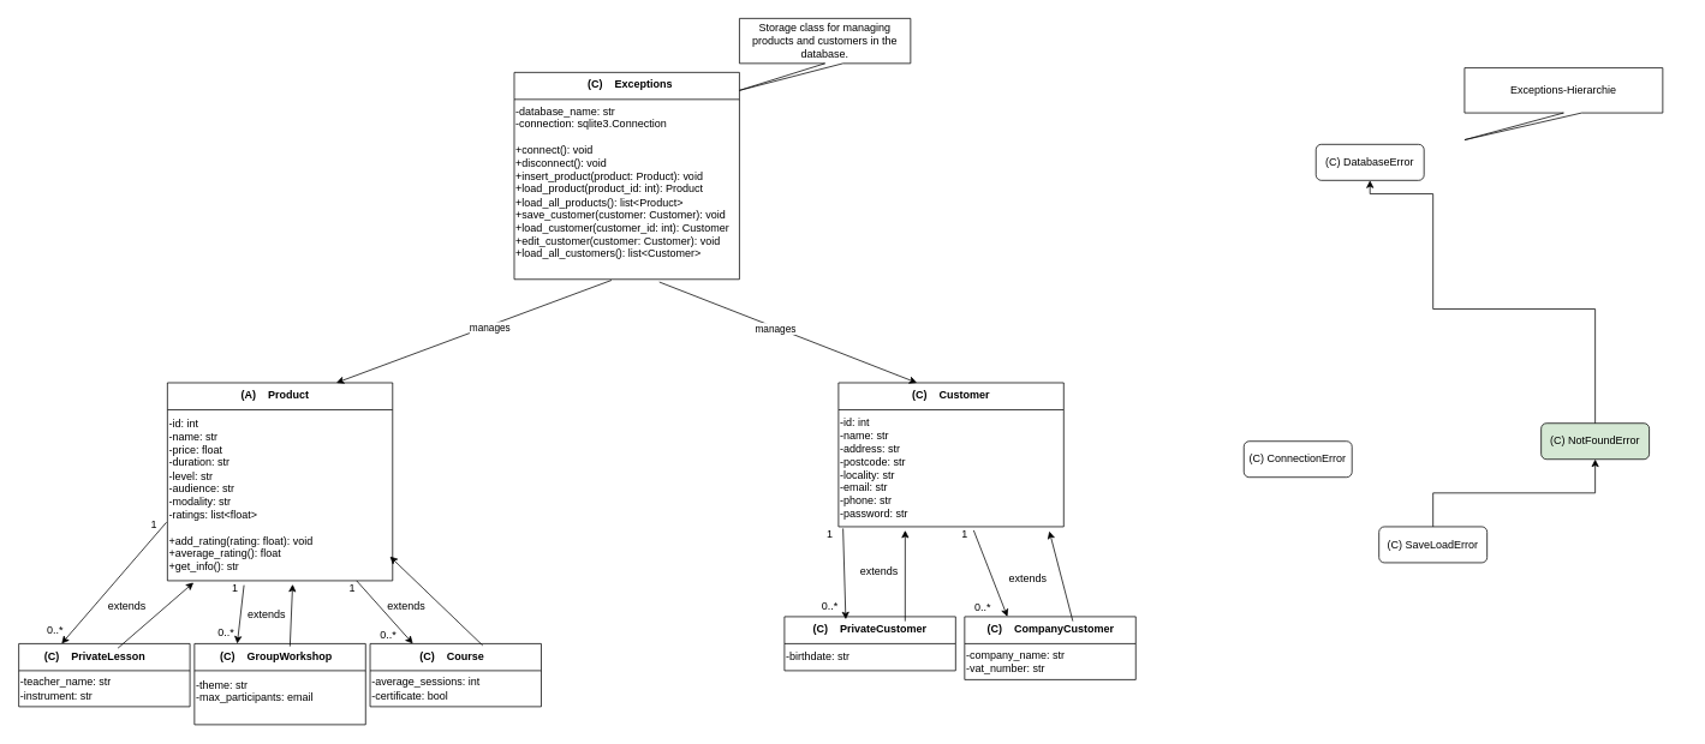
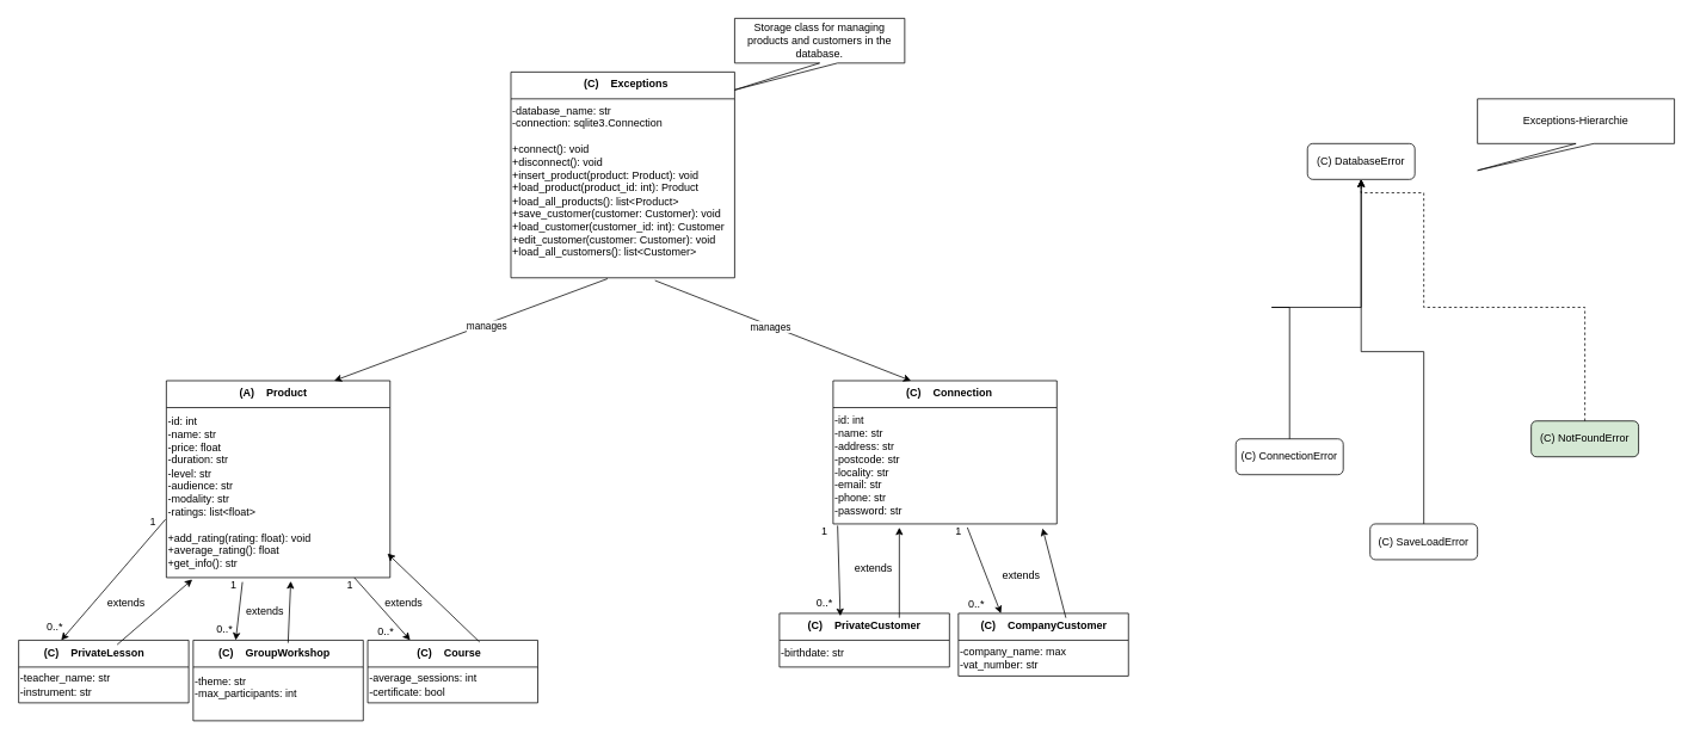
  <mxCell id="0" />
  <mxCell id="1" parent="0" />
  <mxCell id="2" value="                        (C)    Exceptions" style="swimlane;align=left;verticalAlign=top;childLayout=stackLayout;horizontal=1;startSize=30;horizontalStack=0;resizeParent=1;resizeParentMax=0;resizeLast=0;collapsible=1;marginBottom=0;whiteSpace=wrap;" vertex="1" parent="1"><mxGeometry x="570" y="80" width="250" height="230" as="geometry" /></mxCell>
  <mxCell id="3" value="&lt;div&gt;-database_name: str&lt;/div&gt;&lt;div&gt;-connection: sqlite3.Connection&lt;/div&gt;&lt;div&gt;&lt;br&gt;&lt;/div&gt;&lt;div&gt;+connect(): void&lt;/div&gt;&lt;div&gt;+disconnect(): void&lt;/div&gt;&lt;div&gt;+insert_product(product: Product): void&lt;/div&gt;&lt;div&gt;+load_product(product_id: int): Product&lt;/div&gt;&lt;div&gt;+load_all_products(): list&amp;lt;Product&amp;gt;&lt;/div&gt;&lt;div&gt;+save_customer(customer: Customer): void&lt;/div&gt;&lt;div&gt;+load_customer(customer_id: int): Customer&lt;/div&gt;&lt;div&gt;+edit_customer(customer: Customer): void&lt;/div&gt;&lt;div&gt;+load_all_customers(): list&amp;lt;Customer&amp;gt;&lt;/div&gt;&lt;div&gt;&lt;br&gt;&lt;/div&gt;" style="text;html=1;align=left;verticalAlign=middle;resizable=0;points=[];autosize=1;strokeColor=none;fillColor=none;" vertex="1" parent="2"><mxGeometry y="30" width="250" height="200" as="geometry" /></mxCell>
  <mxCell id="4" value="(C) DatabaseError" style="rounded=1;whiteSpace=wrap;html=1;" vertex="1" parent="1"><mxGeometry x="1460" y="160" width="120" height="40" as="geometry" /></mxCell>
  <mxCell id="5" value="(C) ConnectionError" style="rounded=1;whiteSpace=wrap;html=1;" vertex="1" parent="1"><mxGeometry x="1380" y="490" width="120" height="40" as="geometry" /></mxCell>
  <mxCell id="6" value="(C) SaveLoadError" style="rounded=1;whiteSpace=wrap;html=1;" vertex="1" parent="1"><mxGeometry x="1530" y="585" width="120" height="40" as="geometry" /></mxCell>
  <mxCell id="7" value="(C) NotFoundError" style="rounded=1;whiteSpace=wrap;html=1;fillColor=#d5e8d4;" vertex="1" parent="1"><mxGeometry x="1710" y="470" width="120" height="40" as="geometry" /></mxCell>
- <mxCell id="9" style="edgeStyle=orthogonalEdgeStyle;rounded=0;orthogonalLoop=1;jettySize=auto;html=1;exitX=0.5;exitY=0;exitDx=0;exitDy=0;" edge="1" parent="1" source="6" target="7"><mxGeometry relative="1" as="geometry" /></mxCell>
- <mxCell id="10" style="edgeStyle=orthogonalEdgeStyle;rounded=0;orthogonalLoop=1;jettySize=auto;html=1;exitX=0.5;exitY=0;exitDx=0;exitDy=0;entryX=0.5;entryY=1;entryDx=0;entryDy=0;" edge="1" parent="1" source="7" target="4"><mxGeometry relative="1" as="geometry"><Array as="points"><mxPoint x="1770" y="343" /><mxPoint x="1590" y="343" /><mxPoint x="1590" y="215" /></Array></mxGeometry></mxCell>
+ <mxCell id="8" style="edgeStyle=orthogonalEdgeStyle;rounded=0;orthogonalLoop=1;jettySize=auto;html=1;exitX=0.5;exitY=0;exitDx=0;exitDy=0;entryX=0.5;entryY=1;entryDx=0;entryDy=0;" edge="1" parent="1" source="5" target="4"><mxGeometry relative="1" as="geometry"><Array as="points"><mxPoint x="1420" y="343" /><mxPoint x="1590" y="343" /></Array></mxGeometry></mxCell>
+ <mxCell id="9" style="edgeStyle=orthogonalEdgeStyle;rounded=0;orthogonalLoop=1;jettySize=auto;html=1;exitX=0.5;exitY=0;exitDx=0;exitDy=0;entryX=0.5;entryY=1;entryDx=0;entryDy=0;" edge="1" parent="1" source="6" target="4"><mxGeometry relative="1" as="geometry" /></mxCell>
+ <mxCell id="10" style="edgeStyle=orthogonalEdgeStyle;rounded=0;orthogonalLoop=1;jettySize=auto;html=1;exitX=0.5;exitY=0;exitDx=0;exitDy=0;entryX=0.5;entryY=1;entryDx=0;entryDy=0;dashed=1;" edge="1" parent="1" source="7" target="4"><mxGeometry relative="1" as="geometry"><Array as="points"><mxPoint x="1770" y="343" /><mxPoint x="1590" y="343" /><mxPoint x="1590" y="215" /></Array></mxGeometry></mxCell>
  <mxCell id="11" value="                        (A)    Product" style="swimlane;align=left;verticalAlign=top;childLayout=stackLayout;horizontal=1;startSize=30;horizontalStack=0;resizeParent=1;resizeParentMax=0;resizeLast=0;collapsible=1;marginBottom=0;whiteSpace=wrap;" vertex="1" parent="1"><mxGeometry x="185" y="425" width="250" height="220" as="geometry" /></mxCell>
  <mxCell id="12" value="&lt;div&gt;&lt;div&gt;-id: int&lt;/div&gt;&lt;div&gt;-name: str&lt;/div&gt;&lt;div&gt;-price: float&lt;/div&gt;&lt;div&gt;-duration: str&lt;/div&gt;&lt;div&gt;-level: str&lt;/div&gt;&lt;div&gt;-audience: str&lt;/div&gt;&lt;div&gt;-modality: str&lt;/div&gt;&lt;div&gt;-ratings: list&amp;lt;float&amp;gt;&lt;/div&gt;&lt;div&gt;&lt;br&gt;&lt;/div&gt;&lt;div&gt;+add_rating(rating: float): void&lt;/div&gt;&lt;div&gt;+average_rating(): float&lt;/div&gt;&lt;div&gt;+get_info(): str&lt;/div&gt;&lt;/div&gt;" style="text;html=1;align=left;verticalAlign=middle;resizable=0;points=[];autosize=1;strokeColor=none;fillColor=none;" vertex="1" parent="11"><mxGeometry y="30" width="250" height="190" as="geometry" /></mxCell>
  <mxCell id="13" value="        (C)    PrivateLesson" style="swimlane;align=left;verticalAlign=top;childLayout=stackLayout;horizontal=1;startSize=30;horizontalStack=0;resizeParent=1;resizeParentMax=0;resizeLast=0;collapsible=1;marginBottom=0;whiteSpace=wrap;" vertex="1" parent="1"><mxGeometry x="20" y="715" width="190" height="70" as="geometry" /></mxCell>
  <mxCell id="14" value="&lt;div&gt;&lt;div&gt;-teacher_name: str&lt;/div&gt;&lt;div&gt;-instrument: str&lt;/div&gt;&lt;/div&gt;" style="text;html=1;align=left;verticalAlign=middle;resizable=0;points=[];autosize=1;strokeColor=none;fillColor=none;" vertex="1" parent="13"><mxGeometry y="30" width="190" height="40" as="geometry" /></mxCell>
  <mxCell id="15" value="        (C)    GroupWorkshop" style="swimlane;align=left;verticalAlign=top;childLayout=stackLayout;horizontal=1;startSize=30;horizontalStack=0;resizeParent=1;resizeParentMax=0;resizeLast=0;collapsible=1;marginBottom=0;whiteSpace=wrap;" vertex="1" parent="1"><mxGeometry x="215" y="715" width="190" height="90" as="geometry" /></mxCell>
- <mxCell id="16" value="&lt;div&gt;&lt;div&gt;-theme: str&lt;/div&gt;&lt;div&gt;-max_participants: email&lt;/div&gt;&lt;/div&gt;&lt;div&gt;&lt;br&gt;&lt;/div&gt;" style="text;html=1;align=left;verticalAlign=middle;resizable=0;points=[];autosize=1;strokeColor=none;fillColor=none;" vertex="1" parent="15"><mxGeometry y="30" width="190" height="60" as="geometry" /></mxCell>
+ <mxCell id="16" value="&lt;div&gt;&lt;div&gt;-theme: str&lt;/div&gt;&lt;div&gt;-max_participants: int&lt;/div&gt;&lt;/div&gt;&lt;div&gt;&lt;br&gt;&lt;/div&gt;" style="text;html=1;align=left;verticalAlign=middle;resizable=0;points=[];autosize=1;strokeColor=none;fillColor=none;" vertex="1" parent="15"><mxGeometry y="30" width="190" height="60" as="geometry" /></mxCell>
  <mxCell id="17" value="                (C)    Course" style="swimlane;align=left;verticalAlign=top;childLayout=stackLayout;horizontal=1;startSize=30;horizontalStack=0;resizeParent=1;resizeParentMax=0;resizeLast=0;collapsible=1;marginBottom=0;whiteSpace=wrap;" vertex="1" parent="1"><mxGeometry x="410" y="715" width="190" height="70" as="geometry" /></mxCell>
  <mxCell id="18" value="&lt;div&gt;&lt;div&gt;-average_sessions: int&lt;/div&gt;&lt;div&gt;-certificate: bool&lt;/div&gt;&lt;/div&gt;" style="text;html=1;align=left;verticalAlign=middle;resizable=0;points=[];autosize=1;strokeColor=none;fillColor=none;" vertex="1" parent="17"><mxGeometry y="30" width="190" height="40" as="geometry" /></mxCell>
- <mxCell id="19" value="                        (C)    Customer" style="swimlane;align=left;verticalAlign=top;childLayout=stackLayout;horizontal=1;startSize=30;horizontalStack=0;resizeParent=1;resizeParentMax=0;resizeLast=0;collapsible=1;marginBottom=0;whiteSpace=wrap;" vertex="1" parent="1"><mxGeometry x="930" y="425" width="250" height="160" as="geometry" /></mxCell>
+ <mxCell id="19" value="                        (C)    Connection" style="swimlane;align=left;verticalAlign=top;childLayout=stackLayout;horizontal=1;startSize=30;horizontalStack=0;resizeParent=1;resizeParentMax=0;resizeLast=0;collapsible=1;marginBottom=0;whiteSpace=wrap;" vertex="1" parent="1"><mxGeometry x="930" y="425" width="250" height="160" as="geometry" /></mxCell>
  <mxCell id="20" value="&lt;div&gt;-id: int&lt;/div&gt;&lt;div&gt;-name: str&lt;/div&gt;&lt;div&gt;-address: str&lt;/div&gt;&lt;div&gt;-postcode: str&lt;/div&gt;&lt;div&gt;-locality: str&lt;/div&gt;&lt;div&gt;-email: str&lt;/div&gt;&lt;div&gt;-phone: str&lt;/div&gt;&lt;div&gt;-password: str&lt;/div&gt;" style="text;html=1;align=left;verticalAlign=middle;resizable=0;points=[];autosize=1;strokeColor=none;fillColor=none;" vertex="1" parent="19"><mxGeometry y="30" width="250" height="130" as="geometry" /></mxCell>
  <mxCell id="21" value="         (C)    PrivateCustomer" style="swimlane;align=left;verticalAlign=top;childLayout=stackLayout;horizontal=1;startSize=30;horizontalStack=0;resizeParent=1;resizeParentMax=0;resizeLast=0;collapsible=1;marginBottom=0;whiteSpace=wrap;" vertex="1" parent="1"><mxGeometry x="870" y="685" width="190" height="60" as="geometry" /></mxCell>
  <mxCell id="22" value="&lt;div&gt;-birthdate: str&lt;/div&gt;" style="text;html=1;align=left;verticalAlign=middle;resizable=0;points=[];autosize=1;strokeColor=none;fillColor=none;" vertex="1" parent="21"><mxGeometry y="30" width="190" height="30" as="geometry" /></mxCell>
  <mxCell id="23" value="       (C)    CompanyCustomer" style="swimlane;align=left;verticalAlign=top;childLayout=stackLayout;horizontal=1;startSize=30;horizontalStack=0;resizeParent=1;resizeParentMax=0;resizeLast=0;collapsible=1;marginBottom=0;whiteSpace=wrap;" vertex="1" parent="1"><mxGeometry x="1070" y="685" width="190" height="70" as="geometry" /></mxCell>
- <mxCell id="24" value="&lt;div&gt;&lt;div&gt;-company_name: str&lt;/div&gt;&lt;div&gt;-vat_number: str&lt;/div&gt;&lt;/div&gt;" style="text;html=1;align=left;verticalAlign=middle;resizable=0;points=[];autosize=1;strokeColor=none;fillColor=none;" vertex="1" parent="23"><mxGeometry y="30" width="190" height="40" as="geometry" /></mxCell>
+ <mxCell id="24" value="&lt;div&gt;&lt;div&gt;-company_name: max&lt;/div&gt;&lt;div&gt;-vat_number: str&lt;/div&gt;&lt;/div&gt;" style="text;html=1;align=left;verticalAlign=middle;resizable=0;points=[];autosize=1;strokeColor=none;fillColor=none;" vertex="1" parent="23"><mxGeometry y="30" width="190" height="40" as="geometry" /></mxCell>
  <mxCell id="25" value="Storage class for managing products and customers in the database." style="shape=callout;whiteSpace=wrap;html=1;perimeter=calloutPerimeter;position2=0;" vertex="1" parent="1"><mxGeometry x="820" y="20" width="190" height="80" as="geometry" /></mxCell>
  <mxCell id="26" value="" style="endArrow=classic;html=1;rounded=0;entryX=0.75;entryY=0;entryDx=0;entryDy=0;exitX=0.432;exitY=1.005;exitDx=0;exitDy=0;exitPerimeter=0;" edge="1" parent="1" source="3" target="11"><mxGeometry width="50" height="50" relative="1" as="geometry"><mxPoint x="635" y="310" as="sourcePoint" /><mxPoint x="545" y="410" as="targetPoint" /></mxGeometry></mxCell>
  <mxCell id="27" value="manages" style="edgeLabel;html=1;align=center;verticalAlign=middle;resizable=0;points=[];" vertex="1" connectable="0" parent="26"><mxGeometry x="-0.111" y="2" relative="1" as="geometry"><mxPoint as="offset" /></mxGeometry></mxCell>
  <mxCell id="28" value="" style="endArrow=classic;html=1;rounded=0;exitX=0.644;exitY=1.015;exitDx=0;exitDy=0;exitPerimeter=0;entryX=0.348;entryY=0;entryDx=0;entryDy=0;entryPerimeter=0;" edge="1" parent="1" source="3" target="19"><mxGeometry width="50" height="50" relative="1" as="geometry"><mxPoint x="820" y="450" as="sourcePoint" /><mxPoint x="870" y="400" as="targetPoint" /></mxGeometry></mxCell>
  <mxCell id="29" value="manages" style="edgeLabel;html=1;align=center;verticalAlign=middle;resizable=0;points=[];" vertex="1" connectable="0" parent="28"><mxGeometry x="-0.103" y="-1" relative="1" as="geometry"><mxPoint as="offset" /></mxGeometry></mxCell>
  <mxCell id="30" value="" style="endArrow=classic;html=1;rounded=0;exitX=-0.004;exitY=0.658;exitDx=0;exitDy=0;exitPerimeter=0;entryX=0.25;entryY=0;entryDx=0;entryDy=0;" edge="1" parent="1" source="12" target="13"><mxGeometry width="50" height="50" relative="1" as="geometry"><mxPoint x="100" y="690" as="sourcePoint" /><mxPoint x="150" y="640" as="targetPoint" /></mxGeometry></mxCell>
  <mxCell id="31" value="1" style="text;html=1;align=center;verticalAlign=middle;resizable=0;points=[];autosize=1;strokeColor=none;fillColor=none;" vertex="1" parent="1"><mxGeometry x="155" y="568" width="30" height="30" as="geometry" /></mxCell>
  <mxCell id="32" value="0..*" style="text;html=1;align=center;verticalAlign=middle;resizable=0;points=[];autosize=1;strokeColor=none;fillColor=none;" vertex="1" parent="1"><mxGeometry x="40" y="685" width="40" height="30" as="geometry" /></mxCell>
  <mxCell id="33" value="" style="endArrow=classic;html=1;rounded=0;exitX=0.579;exitY=0.071;exitDx=0;exitDy=0;exitPerimeter=0;entryX=0.116;entryY=1.011;entryDx=0;entryDy=0;entryPerimeter=0;" edge="1" parent="1" source="13" target="12"><mxGeometry width="50" height="50" relative="1" as="geometry"><mxPoint x="145" y="710" as="sourcePoint" /><mxPoint x="195" y="660" as="targetPoint" /></mxGeometry></mxCell>
  <mxCell id="34" value="extends" style="text;html=1;align=center;verticalAlign=middle;resizable=0;points=[];autosize=1;strokeColor=none;fillColor=none;" vertex="1" parent="1"><mxGeometry x="105" y="658" width="70" height="30" as="geometry" /></mxCell>
  <mxCell id="35" value="" style="endArrow=classic;html=1;rounded=0;exitX=0.34;exitY=1.026;exitDx=0;exitDy=0;exitPerimeter=0;entryX=0.25;entryY=0;entryDx=0;entryDy=0;" edge="1" parent="1" source="12" target="15"><mxGeometry width="50" height="50" relative="1" as="geometry"><mxPoint x="230" y="708" as="sourcePoint" /><mxPoint x="300" y="690" as="targetPoint" /></mxGeometry></mxCell>
  <mxCell id="36" value="1" style="text;html=1;align=center;verticalAlign=middle;resizable=0;points=[];autosize=1;strokeColor=none;fillColor=none;" vertex="1" parent="1"><mxGeometry x="245" y="638" width="30" height="30" as="geometry" /></mxCell>
  <mxCell id="37" value="0..*" style="text;html=1;align=center;verticalAlign=middle;resizable=0;points=[];autosize=1;strokeColor=none;fillColor=none;" vertex="1" parent="1"><mxGeometry x="230" y="688" width="40" height="30" as="geometry" /></mxCell>
  <mxCell id="38" value="" style="endArrow=classic;html=1;rounded=0;entryX=0.556;entryY=1.021;entryDx=0;entryDy=0;entryPerimeter=0;exitX=0.558;exitY=0.033;exitDx=0;exitDy=0;exitPerimeter=0;" edge="1" parent="1" source="15" target="12"><mxGeometry width="50" height="50" relative="1" as="geometry"><mxPoint x="350" y="700" as="sourcePoint" /><mxPoint x="360" y="665" as="targetPoint" /></mxGeometry></mxCell>
  <mxCell id="39" value="extends" style="text;html=1;align=center;verticalAlign=middle;resizable=0;points=[];autosize=1;strokeColor=none;fillColor=none;" vertex="1" parent="1"><mxGeometry x="260" y="668" width="70" height="30" as="geometry" /></mxCell>
  <mxCell id="40" value="" style="endArrow=classic;html=1;rounded=0;entryX=0.25;entryY=0;entryDx=0;entryDy=0;exitX=0.84;exitY=1;exitDx=0;exitDy=0;exitPerimeter=0;" edge="1" parent="1" source="12" target="17"><mxGeometry width="50" height="50" relative="1" as="geometry"><mxPoint x="458" y="650" as="sourcePoint" /><mxPoint x="450" y="705" as="targetPoint" /></mxGeometry></mxCell>
  <mxCell id="41" value="" style="endArrow=classic;html=1;rounded=0;entryX=0.988;entryY=0.858;entryDx=0;entryDy=0;entryPerimeter=0;exitX=0.658;exitY=0.029;exitDx=0;exitDy=0;exitPerimeter=0;" edge="1" parent="1" source="17" target="12"><mxGeometry width="50" height="50" relative="1" as="geometry"><mxPoint x="520" y="688" as="sourcePoint" /><mxPoint x="570" y="638" as="targetPoint" /></mxGeometry></mxCell>
  <mxCell id="42" value="1" style="text;html=1;align=center;verticalAlign=middle;resizable=0;points=[];autosize=1;strokeColor=none;fillColor=none;" vertex="1" parent="1"><mxGeometry x="375" y="638" width="30" height="30" as="geometry" /></mxCell>
  <mxCell id="43" value="0..*" style="text;html=1;align=center;verticalAlign=middle;resizable=0;points=[];autosize=1;strokeColor=none;fillColor=none;" vertex="1" parent="1"><mxGeometry x="410" y="690" width="40" height="30" as="geometry" /></mxCell>
  <mxCell id="44" value="extends" style="text;html=1;align=center;verticalAlign=middle;resizable=0;points=[];autosize=1;strokeColor=none;fillColor=none;" vertex="1" parent="1"><mxGeometry x="415" y="658" width="70" height="30" as="geometry" /></mxCell>
  <mxCell id="45" value="" style="endArrow=classic;html=1;rounded=0;entryX=0.358;entryY=0.05;entryDx=0;entryDy=0;entryPerimeter=0;exitX=0.02;exitY=1.015;exitDx=0;exitDy=0;exitPerimeter=0;" edge="1" parent="1" source="20" target="21"><mxGeometry width="50" height="50" relative="1" as="geometry"><mxPoint x="840" y="618" as="sourcePoint" /><mxPoint x="890" y="568" as="targetPoint" /></mxGeometry></mxCell>
  <mxCell id="46" value="" style="endArrow=classic;html=1;rounded=0;entryX=0.296;entryY=1.031;entryDx=0;entryDy=0;entryPerimeter=0;exitX=0.705;exitY=0.083;exitDx=0;exitDy=0;exitPerimeter=0;" edge="1" parent="1" source="21" target="20"><mxGeometry width="50" height="50" relative="1" as="geometry"><mxPoint x="990" y="668" as="sourcePoint" /><mxPoint x="1040" y="618" as="targetPoint" /></mxGeometry></mxCell>
  <mxCell id="47" value="0..*" style="text;html=1;align=center;verticalAlign=middle;resizable=0;points=[];autosize=1;strokeColor=none;fillColor=none;" vertex="1" parent="1"><mxGeometry x="900" y="658" width="40" height="30" as="geometry" /></mxCell>
  <mxCell id="48" value="1" style="text;html=1;align=center;verticalAlign=middle;resizable=0;points=[];autosize=1;strokeColor=none;fillColor=none;" vertex="1" parent="1"><mxGeometry x="905" y="578" width="30" height="30" as="geometry" /></mxCell>
  <mxCell id="49" value="extends" style="text;html=1;align=center;verticalAlign=middle;resizable=0;points=[];autosize=1;strokeColor=none;fillColor=none;" vertex="1" parent="1"><mxGeometry x="940" y="620" width="70" height="30" as="geometry" /></mxCell>
  <mxCell id="50" value="" style="endArrow=classic;html=1;rounded=0;entryX=0.25;entryY=0;entryDx=0;entryDy=0;exitX=0.6;exitY=1.031;exitDx=0;exitDy=0;exitPerimeter=0;" edge="1" parent="1" source="20" target="23"><mxGeometry width="50" height="50" relative="1" as="geometry"><mxPoint x="950" y="450" as="sourcePoint" /><mxPoint x="1000" y="400" as="targetPoint" /></mxGeometry></mxCell>
  <mxCell id="51" value="" style="endArrow=classic;html=1;rounded=0;exitX=0.632;exitY=0.071;exitDx=0;exitDy=0;exitPerimeter=0;entryX=0.936;entryY=1.038;entryDx=0;entryDy=0;entryPerimeter=0;" edge="1" parent="1" source="23" target="20"><mxGeometry width="50" height="50" relative="1" as="geometry"><mxPoint x="950" y="450" as="sourcePoint" /><mxPoint x="1000" y="400" as="targetPoint" /></mxGeometry></mxCell>
  <mxCell id="52" value="1" style="text;html=1;align=center;verticalAlign=middle;resizable=0;points=[];autosize=1;strokeColor=none;fillColor=none;" vertex="1" parent="1"><mxGeometry x="1055" y="578" width="30" height="30" as="geometry" /></mxCell>
  <mxCell id="53" value="0..*" style="text;html=1;align=center;verticalAlign=middle;resizable=0;points=[];autosize=1;strokeColor=none;fillColor=none;" vertex="1" parent="1"><mxGeometry x="1070" y="660" width="40" height="30" as="geometry" /></mxCell>
  <mxCell id="54" value="extends" style="text;html=1;align=center;verticalAlign=middle;resizable=0;points=[];autosize=1;strokeColor=none;fillColor=none;" vertex="1" parent="1"><mxGeometry x="1105" y="628" width="70" height="30" as="geometry" /></mxCell>
- <mxCell id="55" value="Exceptions-Hierarchie" style="shape=callout;whiteSpace=wrap;html=1;perimeter=calloutPerimeter;position2=0;" vertex="1" parent="1"><mxGeometry x="1625" y="75" width="220" height="80" as="geometry" /></mxCell>
+ <mxCell id="55" value="Exceptions-Hierarchie" style="shape=callout;whiteSpace=wrap;html=1;perimeter=calloutPerimeter;position2=0;" vertex="1" parent="1"><mxGeometry x="1650" y="110" width="220" height="80" as="geometry" /></mxCell>
